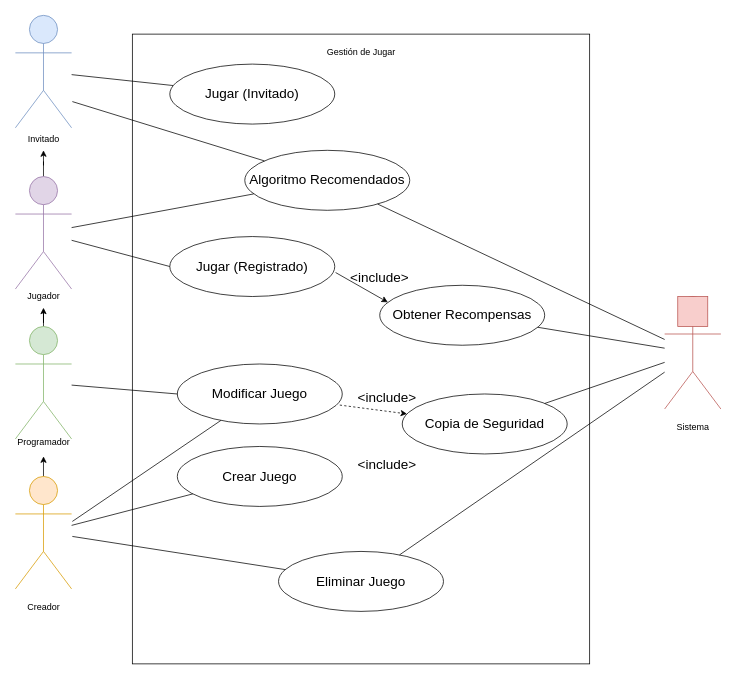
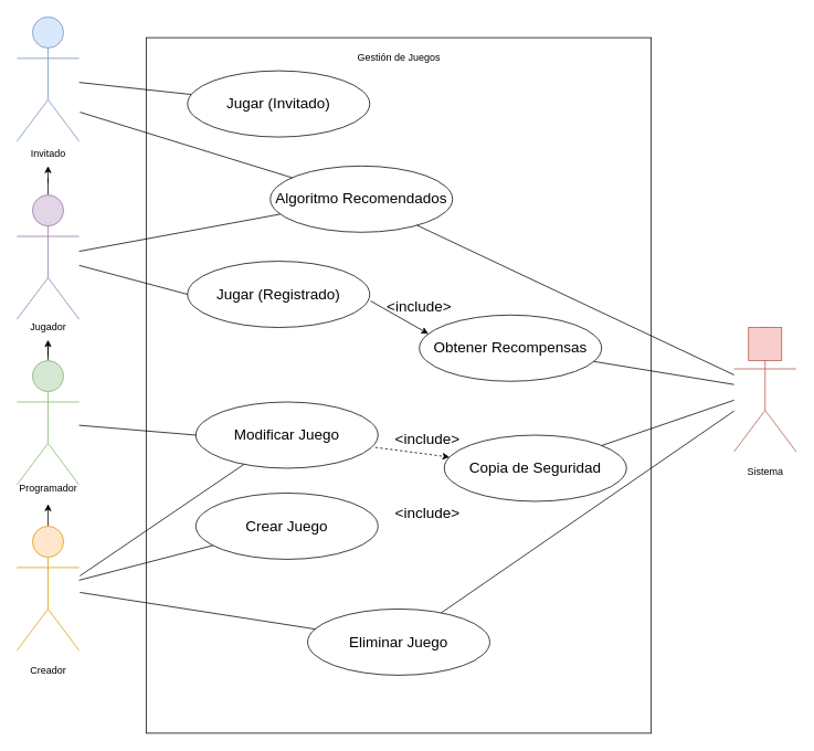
  <mxCell id="0" />
  <mxCell id="1" parent="0" />
  <mxCell id="2" value="" style="rounded=0;whiteSpace=wrap;html=1;fillColor=none;" vertex="1" parent="1"><mxGeometry x="176" y="45" width="610" height="840" as="geometry" /></mxCell>
- <mxCell id="3" value="Gestión de Jugar" style="text;html=1;strokeColor=none;fillColor=none;align=center;verticalAlign=middle;whiteSpace=wrap;rounded=0;" vertex="1" parent="1"><mxGeometry x="388.5" y="55" width="185" height="30" as="geometry" /></mxCell>
+ <mxCell id="3" value="Gestión de Juegos" style="text;html=1;strokeColor=none;fillColor=none;align=center;verticalAlign=middle;whiteSpace=wrap;rounded=0;" vertex="1" parent="1"><mxGeometry x="388.5" y="55" width="185" height="30" as="geometry" /></mxCell>
  <mxCell id="4" style="edgeStyle=orthogonalEdgeStyle;rounded=0;orthogonalLoop=1;jettySize=auto;html=1;fontSize=18;" edge="1" parent="1" source="5" target="16"><mxGeometry relative="1" as="geometry" /></mxCell>
  <mxCell id="5" value="" style="shape=umlActor;verticalLabelPosition=bottom;verticalAlign=top;html=1;outlineConnect=0;fillColor=#d5e8d4;strokeColor=#82b366;aspect=fixed;" vertex="1" parent="1"><mxGeometry x="20" y="435" width="75" height="150" as="geometry" /></mxCell>
  <mxCell id="6" style="edgeStyle=orthogonalEdgeStyle;rounded=0;orthogonalLoop=1;jettySize=auto;html=1;fontSize=18;entryX=0.501;entryY=1.108;entryDx=0;entryDy=0;entryPerimeter=0;" edge="1" parent="1" source="7" target="13"><mxGeometry relative="1" as="geometry" /></mxCell>
  <mxCell id="7" value="" style="shape=umlActor;verticalLabelPosition=bottom;verticalAlign=top;html=1;outlineConnect=0;fillColor=#ffe6cc;strokeColor=#d79b00;aspect=fixed;" vertex="1" parent="1"><mxGeometry x="20" y="635" width="75" height="150" as="geometry" /></mxCell>
  <mxCell id="8" value="" style="shape=umlActor;verticalLabelPosition=bottom;verticalAlign=top;html=1;outlineConnect=0;fillColor=#f8cecc;strokeColor=#b85450;aspect=fixed;" vertex="1" parent="1"><mxGeometry x="886" y="395" width="75" height="150" as="geometry" /></mxCell>
  <mxCell id="9" value="" style="rounded=0;whiteSpace=wrap;html=1;fillColor=#f8cecc;strokeColor=#b85450;aspect=fixed;" vertex="1" parent="1"><mxGeometry x="903.5" y="395" width="40" height="40" as="geometry" /></mxCell>
  <mxCell id="10" value="" style="shape=umlActor;verticalLabelPosition=bottom;verticalAlign=top;html=1;outlineConnect=0;fillColor=#dae8fc;strokeColor=#6c8ebf;aspect=fixed;" vertex="1" parent="1"><mxGeometry x="20" y="20" width="75" height="150" as="geometry" /></mxCell>
  <mxCell id="11" style="edgeStyle=orthogonalEdgeStyle;rounded=0;orthogonalLoop=1;jettySize=auto;html=1;fontSize=18;" edge="1" parent="1" source="12" target="17"><mxGeometry relative="1" as="geometry" /></mxCell>
  <mxCell id="12" value="" style="shape=umlActor;verticalLabelPosition=bottom;verticalAlign=top;html=1;outlineConnect=0;fillColor=#e1d5e7;strokeColor=#9673a6;aspect=fixed;" vertex="1" parent="1"><mxGeometry x="20" y="235" width="75" height="150" as="geometry" /></mxCell>
  <mxCell id="13" value="Programador" style="text;html=1;strokeColor=none;fillColor=none;align=center;verticalAlign=middle;whiteSpace=wrap;rounded=0;" vertex="1" parent="1"><mxGeometry x="27.5" y="575" width="60" height="30" as="geometry" /></mxCell>
  <mxCell id="14" value="Creador" style="text;html=1;strokeColor=none;fillColor=none;align=center;verticalAlign=middle;whiteSpace=wrap;rounded=0;" vertex="1" parent="1"><mxGeometry x="27.5" y="795" width="60" height="30" as="geometry" /></mxCell>
  <mxCell id="15" value="Sistema" style="text;html=1;strokeColor=none;fillColor=none;align=center;verticalAlign=middle;whiteSpace=wrap;rounded=0;" vertex="1" parent="1"><mxGeometry x="893.5" y="555" width="60" height="30" as="geometry" /></mxCell>
  <mxCell id="16" value="Jugador" style="text;html=1;strokeColor=none;fillColor=none;align=center;verticalAlign=middle;whiteSpace=wrap;rounded=0;" vertex="1" parent="1"><mxGeometry x="27.5" y="380" width="60" height="30" as="geometry" /></mxCell>
  <mxCell id="17" value="Invitado" style="text;html=1;strokeColor=none;fillColor=none;align=center;verticalAlign=middle;whiteSpace=wrap;rounded=0;" vertex="1" parent="1"><mxGeometry x="27.5" y="170" width="60" height="30" as="geometry" /></mxCell>
  <mxCell id="18" value="Jugar (Invitado)" style="ellipse;whiteSpace=wrap;html=1;fillColor=none;fontSize=18;" vertex="1" parent="1"><mxGeometry x="226" y="85" width="220" height="80" as="geometry" /></mxCell>
  <mxCell id="19" value="" style="endArrow=none;html=1;rounded=0;fontSize=18;strokeWidth=1;" edge="1" parent="1" source="10" target="18"><mxGeometry width="50" height="50" relative="1" as="geometry"><mxPoint x="156" y="335" as="sourcePoint" /><mxPoint x="206" y="285" as="targetPoint" /></mxGeometry></mxCell>
  <mxCell id="20" value="Jugar (Registrado)" style="ellipse;whiteSpace=wrap;html=1;fillColor=none;fontSize=18;" vertex="1" parent="1"><mxGeometry x="226" y="315" width="220" height="80" as="geometry" /></mxCell>
  <mxCell id="21" value="" style="endArrow=none;html=1;rounded=0;fontSize=18;strokeWidth=1;entryX=0;entryY=0.5;entryDx=0;entryDy=0;" edge="1" parent="1" source="12" target="20"><mxGeometry width="50" height="50" relative="1" as="geometry"><mxPoint x="105" y="113.792" as="sourcePoint" /><mxPoint x="273.571" y="153.313" as="targetPoint" /></mxGeometry></mxCell>
  <mxCell id="22" value="Crear Juego" style="ellipse;whiteSpace=wrap;html=1;fillColor=none;fontSize=18;" vertex="1" parent="1"><mxGeometry x="236" y="595" width="220" height="80" as="geometry" /></mxCell>
  <mxCell id="23" value="" style="endArrow=none;html=1;rounded=0;fontSize=18;strokeWidth=1;" edge="1" parent="1" source="7" target="22"><mxGeometry width="50" height="50" relative="1" as="geometry"><mxPoint x="105" y="320" as="sourcePoint" /><mxPoint x="246" y="320" as="targetPoint" /></mxGeometry></mxCell>
  <mxCell id="24" value="Obtener Recompensas" style="ellipse;whiteSpace=wrap;html=1;fillColor=none;fontSize=18;" vertex="1" parent="1"><mxGeometry x="506" y="380" width="220" height="80" as="geometry" /></mxCell>
  <mxCell id="25" value="" style="endArrow=classic;html=1;rounded=0;fontSize=18;strokeWidth=1;entryX=0.049;entryY=0.283;entryDx=0;entryDy=0;dashed=0;exitX=1.005;exitY=0.6;exitDx=0;exitDy=0;exitPerimeter=0;entryPerimeter=0;" edge="1" parent="1" source="20" target="24"><mxGeometry width="50" height="50" relative="1" as="geometry"><mxPoint x="256" y="435" as="sourcePoint" /><mxPoint x="306" y="385" as="targetPoint" /></mxGeometry></mxCell>
  <mxCell id="26" value="&amp;lt;include&amp;gt;" style="text;html=1;strokeColor=none;fillColor=none;align=center;verticalAlign=middle;whiteSpace=wrap;rounded=0;fontSize=18;" vertex="1" parent="1"><mxGeometry x="476" y="355" width="60" height="30" as="geometry" /></mxCell>
  <mxCell id="27" value="" style="endArrow=none;html=1;fontSize=18;strokeWidth=1;rounded=0;" edge="1" parent="1" source="24" target="8"><mxGeometry width="50" height="50" relative="1" as="geometry"><mxPoint x="176" y="305" as="sourcePoint" /><mxPoint x="226" y="255" as="targetPoint" /></mxGeometry></mxCell>
  <mxCell id="28" value="Modificar Juego" style="ellipse;whiteSpace=wrap;html=1;fillColor=none;fontSize=18;" vertex="1" parent="1"><mxGeometry x="236" y="485" width="220" height="80" as="geometry" /></mxCell>
  <mxCell id="29" value="" style="endArrow=none;html=1;rounded=0;fontSize=18;strokeWidth=1;entryX=0;entryY=0.5;entryDx=0;entryDy=0;" edge="1" parent="1" source="5" target="28"><mxGeometry width="50" height="50" relative="1" as="geometry"><mxPoint x="96" y="325" as="sourcePoint" /><mxPoint x="246" y="320" as="targetPoint" /></mxGeometry></mxCell>
  <mxCell id="30" value="" style="endArrow=none;html=1;rounded=0;fontSize=18;strokeWidth=1;" edge="1" parent="1" target="28"><mxGeometry width="50" height="50" relative="1" as="geometry"><mxPoint x="96" y="695" as="sourcePoint" /><mxPoint x="326.606" y="730.806" as="targetPoint" /></mxGeometry></mxCell>
  <mxCell id="31" value="Eliminar Juego" style="ellipse;whiteSpace=wrap;html=1;fillColor=none;fontSize=18;" vertex="1" parent="1"><mxGeometry x="371" y="735" width="220" height="80" as="geometry" /></mxCell>
  <mxCell id="32" value="" style="endArrow=none;html=1;rounded=0;fontSize=18;strokeWidth=1;" edge="1" parent="1" target="31"><mxGeometry width="50" height="50" relative="1" as="geometry"><mxPoint x="96" y="715" as="sourcePoint" /><mxPoint x="339.759" y="664.371" as="targetPoint" /></mxGeometry></mxCell>
  <mxCell id="33" value="Copia de Seguridad" style="ellipse;whiteSpace=wrap;html=1;fillColor=none;fontSize=18;" vertex="1" parent="1"><mxGeometry x="536" y="525" width="220" height="80" as="geometry" /></mxCell>
  <mxCell id="34" value="" style="endArrow=classic;html=1;rounded=0;fontSize=18;strokeWidth=1;dashed=1;exitX=0.985;exitY=0.685;exitDx=0;exitDy=0;exitPerimeter=0;" edge="1" parent="1" source="28" target="33"><mxGeometry width="50" height="50" relative="1" as="geometry"><mxPoint x="445.98" y="537.4" as="sourcePoint" /><mxPoint x="546.78" y="575" as="targetPoint" /></mxGeometry></mxCell>
  <mxCell id="35" value="&amp;lt;include&amp;gt;" style="text;html=1;strokeColor=none;fillColor=none;align=center;verticalAlign=middle;whiteSpace=wrap;rounded=0;fontSize=18;" vertex="1" parent="1"><mxGeometry x="486" y="515" width="60" height="30" as="geometry" /></mxCell>
  <mxCell id="36" value="&amp;lt;include&amp;gt;" style="text;html=1;strokeColor=none;fillColor=none;align=center;verticalAlign=middle;whiteSpace=wrap;rounded=0;fontSize=18;" vertex="1" parent="1"><mxGeometry x="486" y="605" width="60" height="30" as="geometry" /></mxCell>
  <mxCell id="37" value="Algoritmo Recomendados" style="ellipse;whiteSpace=wrap;html=1;fillColor=none;fontSize=18;" vertex="1" parent="1"><mxGeometry x="326" y="200" width="220" height="80" as="geometry" /></mxCell>
  <mxCell id="38" value="" style="endArrow=none;html=1;fontSize=18;strokeWidth=1;rounded=0;" edge="1" parent="1" source="33" target="8"><mxGeometry width="50" height="50" relative="1" as="geometry"><mxPoint x="728.873" y="368.697" as="sourcePoint" /><mxPoint x="876" y="321.916" as="targetPoint" /></mxGeometry></mxCell>
  <mxCell id="39" value="" style="endArrow=none;html=1;rounded=0;fontSize=18;strokeWidth=1;" edge="1" parent="1" target="37"><mxGeometry width="50" height="50" relative="1" as="geometry"><mxPoint x="96" y="135" as="sourcePoint" /><mxPoint x="243.734" y="130.267" as="targetPoint" /></mxGeometry></mxCell>
  <mxCell id="40" value="" style="endArrow=none;html=1;rounded=0;fontSize=18;strokeWidth=1;" edge="1" parent="1" source="12" target="37"><mxGeometry width="50" height="50" relative="1" as="geometry"><mxPoint x="106" y="145" as="sourcePoint" /><mxPoint x="378.586" y="220.718" as="targetPoint" /></mxGeometry></mxCell>
  <mxCell id="41" value="" style="endArrow=none;html=1;fontSize=18;strokeWidth=1;rounded=0;" edge="1" parent="1" source="37" target="8"><mxGeometry width="50" height="50" relative="1" as="geometry"><mxPoint x="728.81" y="368.671" as="sourcePoint" /><mxPoint x="876" y="321.916" as="targetPoint" /></mxGeometry></mxCell>
  <mxCell id="42" value="" style="endArrow=none;html=1;fontSize=18;strokeWidth=1;rounded=0;" edge="1" parent="1" source="31" target="8"><mxGeometry width="50" height="50" relative="1" as="geometry"><mxPoint x="744.363" y="551.177" as="sourcePoint" /><mxPoint x="896" y="510.135" as="targetPoint" /></mxGeometry></mxCell>
